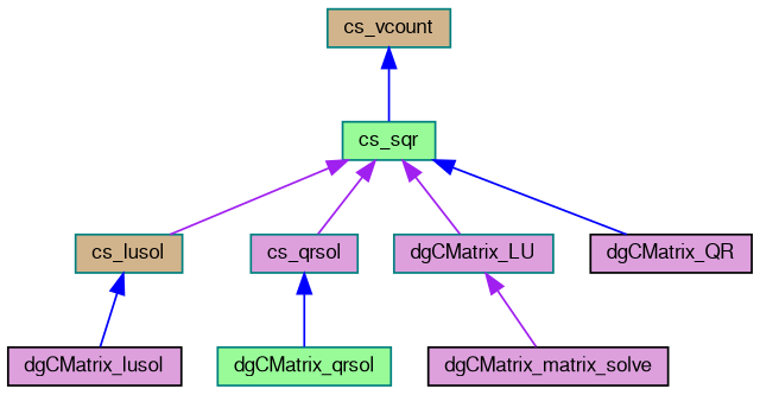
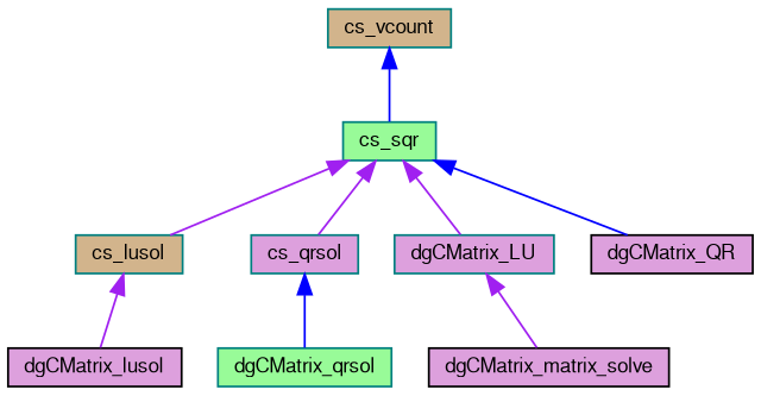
  digraph {
    rankdir=TB
    node [color=teal fillcolor=plum fontname=FreeSans fontsize=10 shape=record style=filled]
    edge [color=purple dir=back fontname=FreeSans fontsize=10 labelfontname=FreeSans labelfontsize=10 style=solid]
    n1 [fillcolor=tan fontcolor=black height=0.2 label=cs_vcount width=0.4]
    n2 [fillcolor=palegreen height=0.2 label=cs_sqr width=0.4]
    n3 [fillcolor=tan height=0.2 label=cs_lusol width=0.4]
    n4 [height=0.2 label=cs_qrsol width=0.4]
    n5 [height=0.2 label=dgCMatrix_LU width=0.4]
    n6 [color=black height=0.2 label=dgCMatrix_QR width=0.4]
    n7 [color=black height=0.2 label=dgCMatrix_lusol width=0.4]
    n8 [fillcolor=palegreen height=0.2 label=dgCMatrix_qrsol width=0.4]
    n9 [color=black height=0.2 label=dgCMatrix_matrix_solve width=0.4]
    n1 -> n2 [color=blue]
    n2 -> n3
    n2 -> n4
    n2 -> n5
    n2 -> n6 [color=blue]
-   n3 -> n7 [color=blue]
+   n3 -> n7
    n4 -> n8 [color=blue]
    n5 -> n9
  }
